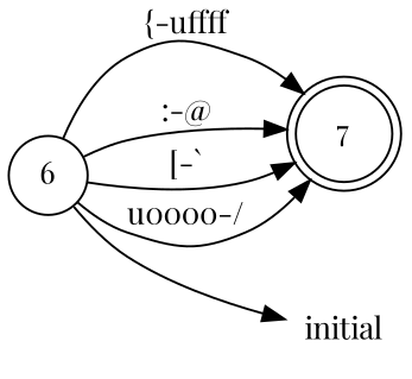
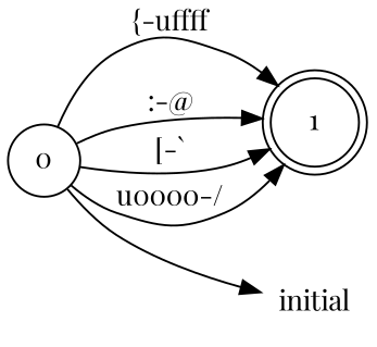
  digraph {
    fontname="Playfair Display"
    rankdir=LR
    node [fontname="Playfair Display"]
    edge [fontname="Playfair Display"]
-   0 [height=0.5 shape=circle width=0.5 label=6]
-   1 [height=0.61111 shape=doublecircle width=0.61111 label=7]
+   0 [height=0.5 shape=circle width=0.5]
+   1 [height=0.61111 shape=doublecircle width=0.61111]
    initial [height=0.5 shape=plaintext width=0.75]
    0 -> 1 [label="{-\uffff"]
    0 -> 1 [label=":-@"]
    0 -> 1 [label="[-`"]
    0 -> 1 [label="\u0000-/"]
    0 -> initial
  }
